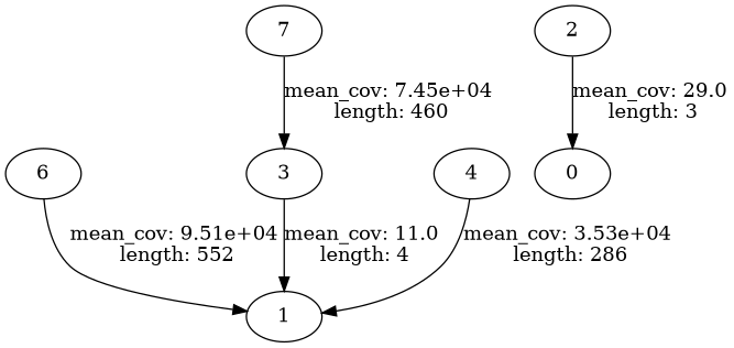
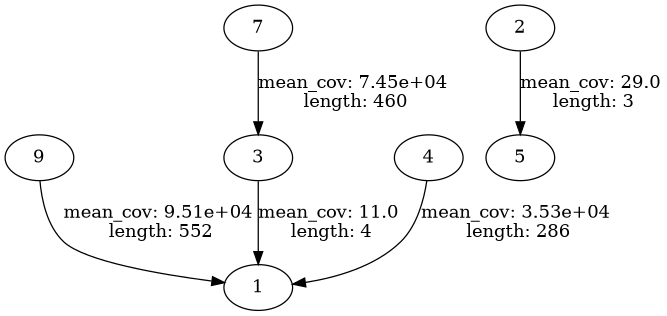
  strict digraph {
-   6
+   6 [label=9]
    1
    2
-   0
+   0 [label=5]
    3
    4
    7
    6 -> 1 [label="mean_cov: 9.51e+04\n length: 552" length=552 mean_cov=172.3586956521739]
    2 -> 0 [label="mean_cov: 29.0\n length: 3" length=3 mean_cov=9.666666666666666]
    3 -> 1 [label="mean_cov: 11.0\n length: 4" length=4 mean_cov=2.75]
    4 -> 1 [label="mean_cov: 3.53e+04\n length: 286" length=286 mean_cov=123.48251748251748]
    7 -> 3 [label="mean_cov: 7.45e+04\n length: 460" length=460 mean_cov=161.90652173913043]
  }
